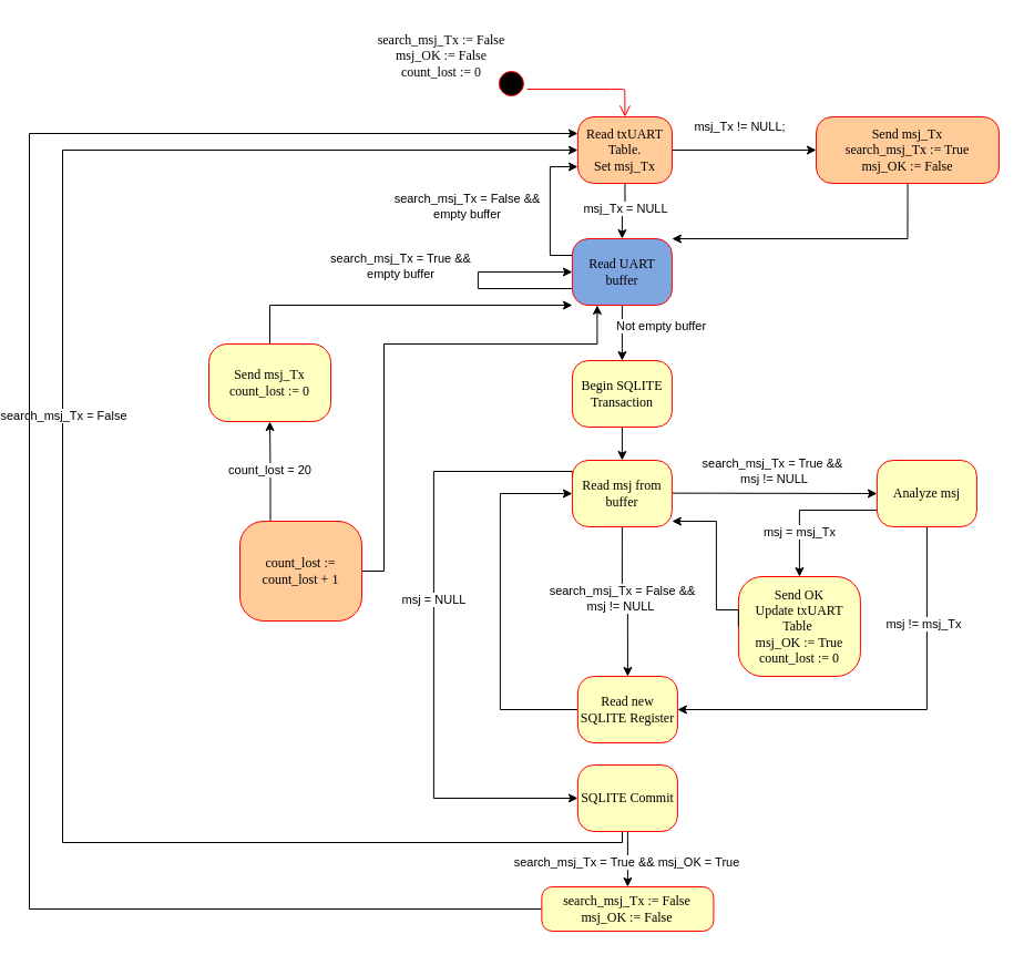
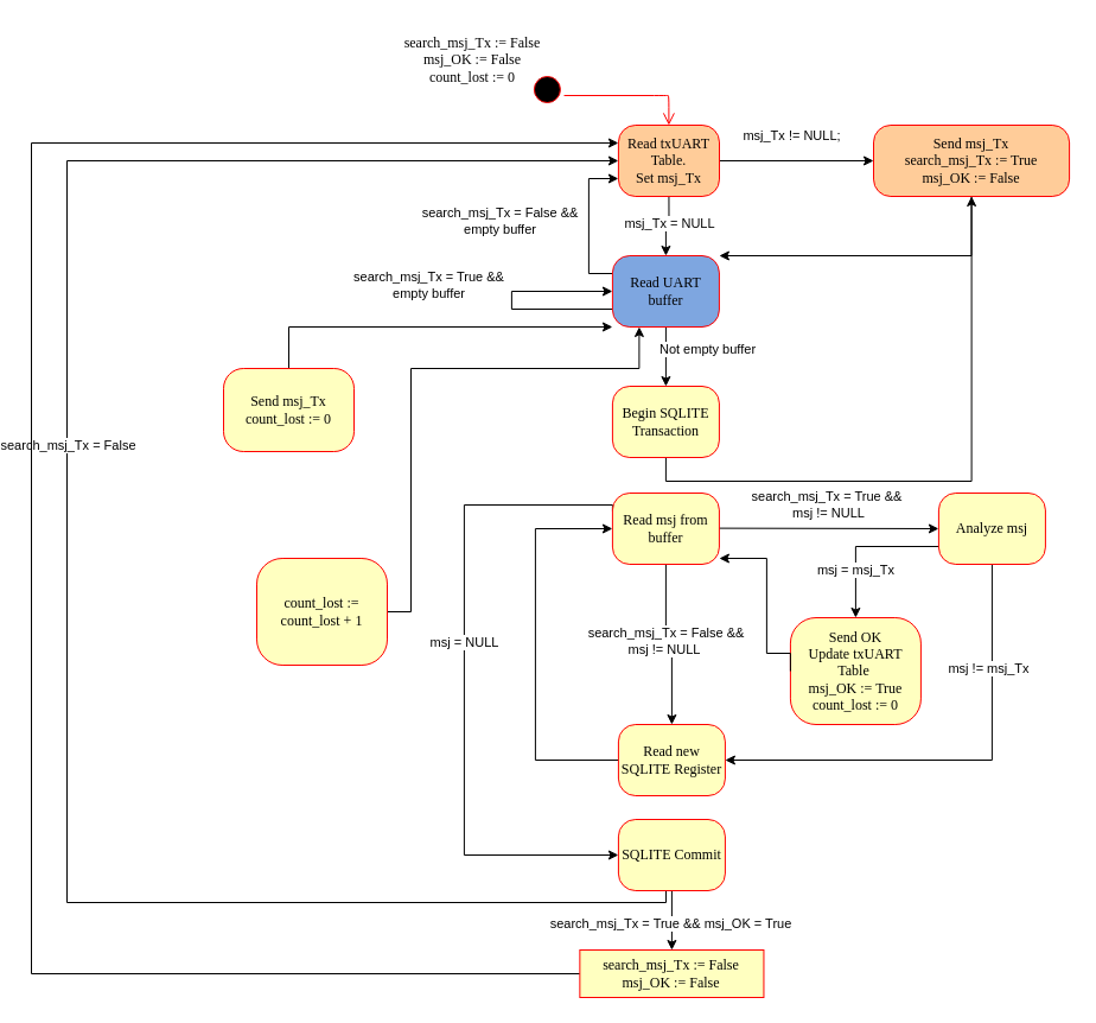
  <mxCell id="0" />
  <mxCell id="1" parent="0" />
  <mxCell id="2" value="" style="ellipse;html=1;shape=startState;fillColor=#000000;strokeColor=#ff0000;rounded=1;shadow=0;comic=0;labelBackgroundColor=none;fontFamily=Verdana;fontSize=12;fontColor=#000000;align=center;direction=south;" parent="1" vertex="1"><mxGeometry x="439.91" y="60" width="30" height="30" as="geometry" /></mxCell>
  <mxCell id="3" style="edgeStyle=orthogonalEdgeStyle;rounded=0;orthogonalLoop=1;jettySize=auto;html=1;exitX=0.5;exitY=1;exitDx=0;exitDy=0;entryX=0.5;entryY=0;entryDx=0;entryDy=0;" parent="1" source="9" target="20" edge="1"><mxGeometry relative="1" as="geometry" /></mxCell>
  <mxCell id="4" value="Not empty buffer" style="edgeLabel;html=1;align=center;verticalAlign=middle;resizable=0;points=[];" parent="3" vertex="1" connectable="0"><mxGeometry x="-0.279" y="1" relative="1" as="geometry"><mxPoint x="34" as="offset" /></mxGeometry></mxCell>
  <mxCell id="5" style="edgeStyle=orthogonalEdgeStyle;rounded=0;orthogonalLoop=1;jettySize=auto;html=1;exitX=0;exitY=0.75;exitDx=0;exitDy=0;entryX=0;entryY=0.5;entryDx=0;entryDy=0;" parent="1" source="9" target="9" edge="1"><mxGeometry relative="1" as="geometry"><mxPoint x="354.91" y="245" as="targetPoint" /><Array as="points"><mxPoint x="424.91" y="260" /><mxPoint x="424.91" y="245" /></Array></mxGeometry></mxCell>
  <mxCell id="6" value="search_msj_Tx = True &amp;amp;&amp;amp;&lt;div&gt;empty buffer&lt;/div&gt;" style="edgeLabel;html=1;align=center;verticalAlign=middle;resizable=0;points=[];" parent="5" vertex="1" connectable="0"><mxGeometry x="-0.008" y="-1" relative="1" as="geometry"><mxPoint x="-71" y="-14" as="offset" /></mxGeometry></mxCell>
  <mxCell id="7" style="edgeStyle=orthogonalEdgeStyle;rounded=0;orthogonalLoop=1;jettySize=auto;html=1;exitX=0;exitY=0.25;exitDx=0;exitDy=0;entryX=0;entryY=0.75;entryDx=0;entryDy=0;" parent="1" source="9" target="14" edge="1"><mxGeometry relative="1" as="geometry" /></mxCell>
  <mxCell id="8" value="search_msj_Tx = False &amp;amp;&amp;amp;&lt;div&gt;empty buffer&lt;/div&gt;" style="edgeLabel;html=1;align=center;verticalAlign=middle;resizable=0;points=[];" parent="7" vertex="1" connectable="0"><mxGeometry x="0.043" relative="1" as="geometry"><mxPoint x="-75" as="offset" /></mxGeometry></mxCell>
  <mxCell id="9" value="Read UART b&lt;span style=&quot;background-color: transparent; color: light-dark(rgb(0, 0, 0), rgb(237, 237, 237));&quot;&gt;uffer&lt;/span&gt;" style="rounded=1;whiteSpace=wrap;html=1;arcSize=24;fillColor=#7EA6E0;strokeColor=#ff0000;shadow=0;comic=0;labelBackgroundColor=none;fontFamily=Verdana;fontSize=12;fontColor=#000000;align=center;" parent="1" vertex="1"><mxGeometry x="509.91" y="215" width="90" height="60" as="geometry" /></mxCell>
  <mxCell id="10" style="edgeStyle=orthogonalEdgeStyle;rounded=0;orthogonalLoop=1;jettySize=auto;html=1;exitX=0.5;exitY=1;exitDx=0;exitDy=0;entryX=0.5;entryY=0;entryDx=0;entryDy=0;" parent="1" source="14" target="9" edge="1"><mxGeometry relative="1" as="geometry" /></mxCell>
  <mxCell id="11" value="msj_Tx = NULL" style="edgeLabel;html=1;align=center;verticalAlign=middle;resizable=0;points=[];" parent="10" vertex="1" connectable="0"><mxGeometry x="-0.131" relative="1" as="geometry"><mxPoint as="offset" /></mxGeometry></mxCell>
  <mxCell id="12" style="edgeStyle=orthogonalEdgeStyle;rounded=0;orthogonalLoop=1;jettySize=auto;html=1;exitX=1;exitY=0.5;exitDx=0;exitDy=0;entryX=0;entryY=0.5;entryDx=0;entryDy=0;" parent="1" source="14" target="16" edge="1"><mxGeometry relative="1" as="geometry" /></mxCell>
  <mxCell id="13" value="msj_Tx != NULL;&lt;div&gt;&lt;br&gt;&lt;/div&gt;" style="edgeLabel;html=1;align=center;verticalAlign=middle;resizable=0;points=[];" parent="12" vertex="1" connectable="0"><mxGeometry x="-0.184" y="2" relative="1" as="geometry"><mxPoint x="7" y="-13" as="offset" /></mxGeometry></mxCell>
  <mxCell id="14" value="Read txUART Table.&lt;div&gt;&lt;span style=&quot;background-color: transparent; color: light-dark(rgb(0, 0, 0), rgb(237, 237, 237));&quot;&gt;Set msj_Tx&lt;/span&gt;&lt;/div&gt;" style="rounded=1;whiteSpace=wrap;html=1;arcSize=24;fillColor=#FFCC99;strokeColor=#ff0000;shadow=0;comic=0;labelBackgroundColor=none;fontFamily=Verdana;fontSize=12;fontColor=#000000;align=center;" parent="1" vertex="1"><mxGeometry x="514.91" y="105" width="85.09" height="60" as="geometry" /></mxCell>
  <mxCell id="15" style="edgeStyle=orthogonalEdgeStyle;rounded=0;orthogonalLoop=1;jettySize=auto;html=1;exitX=0.5;exitY=1;exitDx=0;exitDy=0;entryX=1;entryY=0;entryDx=0;entryDy=0;" parent="1" source="16" target="9" edge="1"><mxGeometry relative="1" as="geometry"><Array as="points"><mxPoint x="813" y="215" /></Array></mxGeometry></mxCell>
  <mxCell id="16" value="Send msj_Tx&lt;div&gt;search_msj_Tx := True&lt;div&gt;msj_OK := False&lt;/div&gt;&lt;/div&gt;" style="rounded=1;whiteSpace=wrap;html=1;arcSize=24;fillColor=#FFCC99;strokeColor=#ff0000;shadow=0;comic=0;labelBackgroundColor=none;fontFamily=Verdana;fontSize=12;fontColor=#000000;align=center;" parent="1" vertex="1"><mxGeometry x="730" y="105" width="165.09" height="60" as="geometry" /></mxCell>
  <mxCell id="17" style="edgeStyle=orthogonalEdgeStyle;html=1;labelBackgroundColor=none;endArrow=open;endSize=8;strokeColor=#ff0000;fontFamily=Verdana;fontSize=12;align=left;" parent="1" source="2" target="14" edge="1"><mxGeometry relative="1" as="geometry"><Array as="points"><mxPoint x="554.91" y="80" /><mxPoint x="554.91" y="80" /></Array></mxGeometry></mxCell>
  <mxCell id="18" value="&lt;span style=&quot;font-family: Verdana;&quot;&gt;search_msj_Tx := False&lt;/span&gt;&lt;div&gt;&lt;span style=&quot;font-family: Verdana;&quot;&gt;msj_OK := False&lt;/span&gt;&lt;/div&gt;&lt;div&gt;&lt;span style=&quot;font-family: Verdana;&quot;&gt;count_lost := 0&lt;/span&gt;&lt;/div&gt;" style="text;html=1;align=center;verticalAlign=middle;whiteSpace=wrap;rounded=0;" parent="1" vertex="1"><mxGeometry x="302.27" width="180.09" height="60" as="geometry" y="20" /></mxCell>
- <mxCell id="19" style="edgeStyle=orthogonalEdgeStyle;rounded=0;orthogonalLoop=1;jettySize=auto;html=1;exitX=0.5;exitY=1;exitDx=0;exitDy=0;entryX=0.5;entryY=0;entryDx=0;entryDy=0;" parent="1" source="20" target="27" edge="1"><mxGeometry relative="1" as="geometry" /></mxCell>
+ <mxCell id="19" style="edgeStyle=orthogonalEdgeStyle;rounded=0;orthogonalLoop=1;jettySize=auto;html=1;exitX=0.5;exitY=1;exitDx=0;exitDy=0;" parent="1" source="20" target="16" edge="1"><mxGeometry relative="1" as="geometry" /></mxCell>
  <mxCell id="20" value="Begin SQLITE Transaction" style="rounded=1;whiteSpace=wrap;html=1;arcSize=24;fillColor=#ffffc0;strokeColor=#ff0000;shadow=0;comic=0;labelBackgroundColor=none;fontFamily=Verdana;fontSize=12;fontColor=#000000;align=center;" parent="1" vertex="1"><mxGeometry x="509.91" y="325" width="90" height="60" as="geometry" /></mxCell>
  <mxCell id="21" style="edgeStyle=orthogonalEdgeStyle;rounded=0;orthogonalLoop=1;jettySize=auto;html=1;exitX=1;exitY=0.5;exitDx=0;exitDy=0;entryX=0;entryY=0.5;entryDx=0;entryDy=0;" parent="1" target="34" edge="1"><mxGeometry relative="1" as="geometry"><mxPoint x="549.91" y="444.5" as="sourcePoint" /><mxPoint x="809.91" y="444.5" as="targetPoint" /></mxGeometry></mxCell>
  <mxCell id="22" value="search_msj_Tx = True &amp;amp;&amp;amp;&amp;nbsp;&lt;div&gt;msj != NULL&lt;/div&gt;" style="edgeLabel;html=1;align=center;verticalAlign=middle;resizable=0;points=[];" parent="21" vertex="1" connectable="0"><mxGeometry x="-0.091" y="-2" relative="1" as="geometry"><mxPoint x="35" y="-22" as="offset" /></mxGeometry></mxCell>
  <mxCell id="23" style="edgeStyle=orthogonalEdgeStyle;rounded=0;orthogonalLoop=1;jettySize=auto;html=1;exitX=0.5;exitY=1;exitDx=0;exitDy=0;entryX=0.5;entryY=0;entryDx=0;entryDy=0;" parent="1" source="27" target="29" edge="1"><mxGeometry relative="1" as="geometry" /></mxCell>
  <mxCell id="24" value="search_msj_Tx = False &amp;amp;&amp;amp;&lt;div&gt;msj != NULL&amp;nbsp;&lt;/div&gt;" style="edgeLabel;html=1;align=center;verticalAlign=middle;resizable=0;points=[];" parent="23" vertex="1" connectable="0"><mxGeometry x="-0.291" y="-2" relative="1" as="geometry"><mxPoint x="2" y="15" as="offset" /></mxGeometry></mxCell>
  <mxCell id="25" style="edgeStyle=orthogonalEdgeStyle;rounded=0;orthogonalLoop=1;jettySize=auto;html=1;exitX=0;exitY=0.25;exitDx=0;exitDy=0;entryX=0;entryY=0.5;entryDx=0;entryDy=0;" parent="1" source="27" target="39" edge="1"><mxGeometry relative="1" as="geometry"><Array as="points"><mxPoint x="509.91" y="425" /><mxPoint x="384.91" y="425" /><mxPoint x="384.91" y="720" /></Array></mxGeometry></mxCell>
  <mxCell id="26" value="msj = NULL" style="edgeLabel;html=1;align=center;verticalAlign=middle;resizable=0;points=[];" parent="25" vertex="1" connectable="0"><mxGeometry x="-0.114" relative="1" as="geometry"><mxPoint as="offset" /></mxGeometry></mxCell>
  <mxCell id="27" value="Read msj from buffer" style="rounded=1;whiteSpace=wrap;html=1;arcSize=24;fillColor=#ffffc0;strokeColor=#ff0000;shadow=0;comic=0;labelBackgroundColor=none;fontFamily=Verdana;fontSize=12;fontColor=#000000;align=center;" parent="1" vertex="1"><mxGeometry x="509.91" y="415" width="90" height="60" as="geometry" /></mxCell>
  <mxCell id="28" style="edgeStyle=orthogonalEdgeStyle;rounded=0;orthogonalLoop=1;jettySize=auto;html=1;exitX=0;exitY=0.5;exitDx=0;exitDy=0;entryX=0;entryY=0.5;entryDx=0;entryDy=0;" parent="1" source="29" target="27" edge="1"><mxGeometry relative="1" as="geometry"><Array as="points"><mxPoint x="444.91" y="640" /><mxPoint x="444.91" y="445" /></Array></mxGeometry></mxCell>
  <mxCell id="29" value="Read new SQLITE Register" style="rounded=1;whiteSpace=wrap;html=1;arcSize=24;fillColor=#ffffc0;strokeColor=#ff0000;shadow=0;comic=0;labelBackgroundColor=none;fontFamily=Verdana;fontSize=12;fontColor=#000000;align=center;" parent="1" vertex="1"><mxGeometry x="514.91" y="610" width="90" height="60" as="geometry" /></mxCell>
  <mxCell id="30" style="edgeStyle=orthogonalEdgeStyle;rounded=0;orthogonalLoop=1;jettySize=auto;html=1;exitX=0.5;exitY=1;exitDx=0;exitDy=0;entryX=1;entryY=0.5;entryDx=0;entryDy=0;" parent="1" source="34" target="29" edge="1"><mxGeometry relative="1" as="geometry" /></mxCell>
  <mxCell id="31" value="msj != msj_Tx" style="edgeLabel;html=1;align=center;verticalAlign=middle;resizable=0;points=[];" parent="30" vertex="1" connectable="0"><mxGeometry x="-0.55" y="-3" relative="1" as="geometry"><mxPoint as="offset" /></mxGeometry></mxCell>
  <mxCell id="32" style="edgeStyle=orthogonalEdgeStyle;rounded=0;orthogonalLoop=1;jettySize=auto;html=1;exitX=0;exitY=0.75;exitDx=0;exitDy=0;entryX=0.5;entryY=0;entryDx=0;entryDy=0;" parent="1" source="34" target="40" edge="1"><mxGeometry relative="1" as="geometry" /></mxCell>
  <mxCell id="33" value="msj = msj_Tx" style="edgeLabel;html=1;align=center;verticalAlign=middle;resizable=0;points=[];" parent="32" vertex="1" connectable="0"><mxGeometry x="0.606" relative="1" as="geometry"><mxPoint y="-14" as="offset" /></mxGeometry></mxCell>
  <mxCell id="34" value="Analyze msj" style="rounded=1;whiteSpace=wrap;html=1;arcSize=24;fillColor=#ffffc0;strokeColor=#ff0000;shadow=0;comic=0;labelBackgroundColor=none;fontFamily=Verdana;fontSize=12;fontColor=#000000;align=center;" parent="1" vertex="1"><mxGeometry x="784.91" y="415" width="90" height="60" as="geometry" /></mxCell>
  <mxCell id="35" style="edgeStyle=orthogonalEdgeStyle;rounded=0;orthogonalLoop=1;jettySize=auto;html=1;exitX=0.5;exitY=1;exitDx=0;exitDy=0;entryX=0;entryY=0.5;entryDx=0;entryDy=0;" parent="1" source="39" target="14" edge="1"><mxGeometry relative="1" as="geometry"><Array as="points"><mxPoint x="555" y="750" /><mxPoint x="555" y="760" /><mxPoint x="50" y="760" /><mxPoint x="50" y="135" /></Array></mxGeometry></mxCell>
  <mxCell id="36" value="search_msj_Tx = False" style="edgeLabel;html=1;align=center;verticalAlign=middle;resizable=0;points=[];" parent="35" vertex="1" connectable="0"><mxGeometry x="0.186" relative="1" as="geometry"><mxPoint y="50" as="offset" /></mxGeometry></mxCell>
  <mxCell id="37" style="edgeStyle=orthogonalEdgeStyle;rounded=0;orthogonalLoop=1;jettySize=auto;html=1;exitX=0.5;exitY=1;exitDx=0;exitDy=0;entryX=0.5;entryY=0;entryDx=0;entryDy=0;" parent="1" source="39" target="43" edge="1"><mxGeometry relative="1" as="geometry" /></mxCell>
  <mxCell id="38" value="search_msj_Tx = True &amp;amp;&amp;amp; msj_OK = True" style="edgeLabel;html=1;align=center;verticalAlign=middle;resizable=0;points=[];" parent="37" vertex="1" connectable="0"><mxGeometry x="0.139" y="-1" relative="1" as="geometry"><mxPoint as="offset" /></mxGeometry></mxCell>
  <mxCell id="39" value="SQLITE Commit" style="rounded=1;whiteSpace=wrap;html=1;arcSize=24;fillColor=#ffffc0;strokeColor=#ff0000;shadow=0;comic=0;labelBackgroundColor=none;fontFamily=Verdana;fontSize=12;fontColor=#000000;align=center;" parent="1" vertex="1"><mxGeometry x="514.91" y="690" width="90" height="60" as="geometry" /></mxCell>
  <mxCell id="40" value="Send&amp;nbsp;&lt;span style=&quot;background-color: transparent; color: light-dark(rgb(0, 0, 0), rgb(237, 237, 237));&quot;&gt;OK&lt;/span&gt;&lt;div&gt;Update txUART Table&amp;nbsp;&lt;/div&gt;&lt;div&gt;msj_OK := True&lt;/div&gt;&lt;div&gt;count_lost := 0&lt;/div&gt;" style="rounded=1;whiteSpace=wrap;html=1;arcSize=24;fillColor=#ffffc0;strokeColor=#ff0000;shadow=0;comic=0;labelBackgroundColor=none;fontFamily=Verdana;fontSize=12;fontColor=#000000;align=center;" parent="1" vertex="1"><mxGeometry x="659.91" y="520" width="110" height="90" as="geometry" /></mxCell>
  <mxCell id="41" style="edgeStyle=orthogonalEdgeStyle;rounded=0;orthogonalLoop=1;jettySize=auto;html=1;exitX=0;exitY=0.5;exitDx=0;exitDy=0;entryX=1;entryY=0.917;entryDx=0;entryDy=0;entryPerimeter=0;" parent="1" source="40" target="27" edge="1"><mxGeometry relative="1" as="geometry"><Array as="points"><mxPoint x="639.91" y="550" /><mxPoint x="639.91" y="470" /></Array></mxGeometry></mxCell>
  <mxCell id="42" style="edgeStyle=orthogonalEdgeStyle;rounded=0;orthogonalLoop=1;jettySize=auto;html=1;exitX=0;exitY=0.5;exitDx=0;exitDy=0;entryX=0;entryY=0.25;entryDx=0;entryDy=0;" parent="1" source="43" target="14" edge="1"><mxGeometry relative="1" as="geometry"><mxPoint x="60" y="90" as="targetPoint" /><Array as="points"><mxPoint x="20" y="820" /><mxPoint x="20" y="120" /></Array></mxGeometry></mxCell>
- <mxCell id="43" value="search_msj_Tx := False&lt;div&gt;msj_OK := False&lt;/div&gt;" style="rounded=1;whiteSpace=wrap;html=1;arcSize=24;fillColor=#ffffc0;strokeColor=#ff0000;shadow=0;comic=0;labelBackgroundColor=none;fontFamily=Verdana;fontSize=12;fontColor=#000000;align=center;" parent="1" vertex="1"><mxGeometry x="482.36" y="800" width="155.09" height="40" as="geometry" /></mxCell>
- <mxCell id="44" style="edgeStyle=orthogonalEdgeStyle;rounded=0;orthogonalLoop=1;jettySize=auto;html=1;exitX=0.25;exitY=0;exitDx=0;exitDy=0;entryX=0.5;entryY=1;entryDx=0;entryDy=0;" edge="1" parent="1" source="47" target="49"><mxGeometry relative="1" as="geometry" /></mxCell>
- <mxCell id="45" value="count_lost = 20" style="edgeLabel;html=1;align=center;verticalAlign=middle;resizable=0;points=[];" vertex="1" connectable="0" parent="44"><mxGeometry x="0.034" y="1" relative="1" as="geometry"><mxPoint as="offset" /></mxGeometry></mxCell>
+ <mxCell id="43" value="search_msj_Tx := False&lt;div&gt;msj_OK := False&lt;/div&gt;" style="whiteSpace=wrap;html=1;arcSize=24;fillColor=#ffffc0;strokeColor=#ff0000;shadow=0;comic=0;labelBackgroundColor=none;fontFamily=Verdana;fontSize=12;fontColor=#000000;align=center;rounded=0;" parent="1" vertex="1"><mxGeometry x="482.36" y="800" width="155.09" height="40" as="geometry" /></mxCell>
  <mxCell id="46" style="edgeStyle=orthogonalEdgeStyle;rounded=0;orthogonalLoop=1;jettySize=auto;html=1;exitX=1;exitY=0.5;exitDx=0;exitDy=0;entryX=0.25;entryY=1;entryDx=0;entryDy=0;" edge="1" parent="1" source="47" target="9"><mxGeometry relative="1" as="geometry"><Array as="points"><mxPoint x="340" y="515" /><mxPoint x="340" y="310" /><mxPoint x="532" y="310" /></Array></mxGeometry></mxCell>
- <mxCell id="47" value="&lt;span style=&quot;background-color: transparent; color: light-dark(rgb(0, 0, 0), rgb(237, 237, 237));&quot;&gt;count_lost := count_lost + 1&lt;/span&gt;" style="rounded=1;whiteSpace=wrap;html=1;arcSize=24;fillColor=#ffcc99;strokeColor=#ff0000;shadow=0;comic=0;labelBackgroundColor=none;fontFamily=Verdana;fontSize=12;fontColor=#000000;align=center;" vertex="1" parent="1"><mxGeometry x="210" y="470" width="110" height="90" as="geometry" /></mxCell>
+ <mxCell id="47" value="&lt;span style=&quot;background-color: transparent; color: light-dark(rgb(0, 0, 0), rgb(237, 237, 237));&quot;&gt;count_lost := count_lost + 1&lt;/span&gt;" style="rounded=1;whiteSpace=wrap;html=1;arcSize=24;fillColor=#ffffc0;strokeColor=#ff0000;shadow=0;comic=0;labelBackgroundColor=none;fontFamily=Verdana;fontSize=12;fontColor=#000000;align=center;" vertex="1" parent="1"><mxGeometry x="210" y="470" width="110" height="90" as="geometry" /></mxCell>
  <mxCell id="48" style="edgeStyle=orthogonalEdgeStyle;rounded=0;orthogonalLoop=1;jettySize=auto;html=1;exitX=0.5;exitY=0;exitDx=0;exitDy=0;entryX=0;entryY=1;entryDx=0;entryDy=0;" edge="1" parent="1" source="49" target="9"><mxGeometry relative="1" as="geometry"><Array as="points"><mxPoint x="237" y="275" /></Array></mxGeometry></mxCell>
  <mxCell id="49" value="Send msj_Tx&lt;div&gt;count_lost := 0&lt;/div&gt;" style="rounded=1;whiteSpace=wrap;html=1;arcSize=24;fillColor=#ffffc0;strokeColor=#ff0000;shadow=0;comic=0;labelBackgroundColor=none;fontFamily=Verdana;fontSize=12;fontColor=#000000;align=center;" vertex="1" parent="1"><mxGeometry x="182" y="310" width="110" height="70" as="geometry" /></mxCell>
